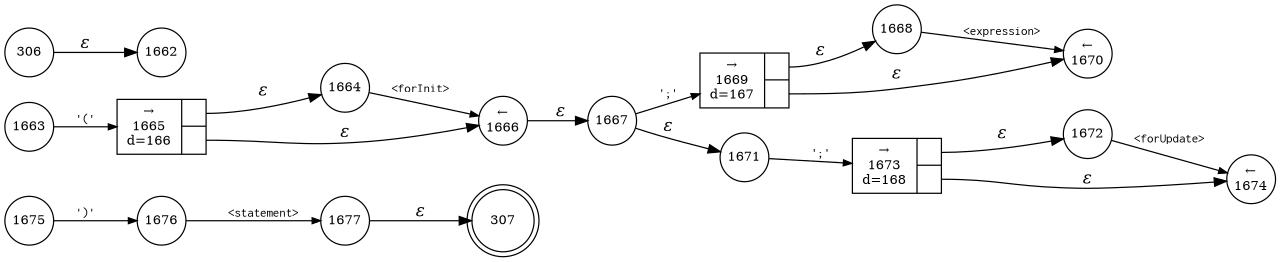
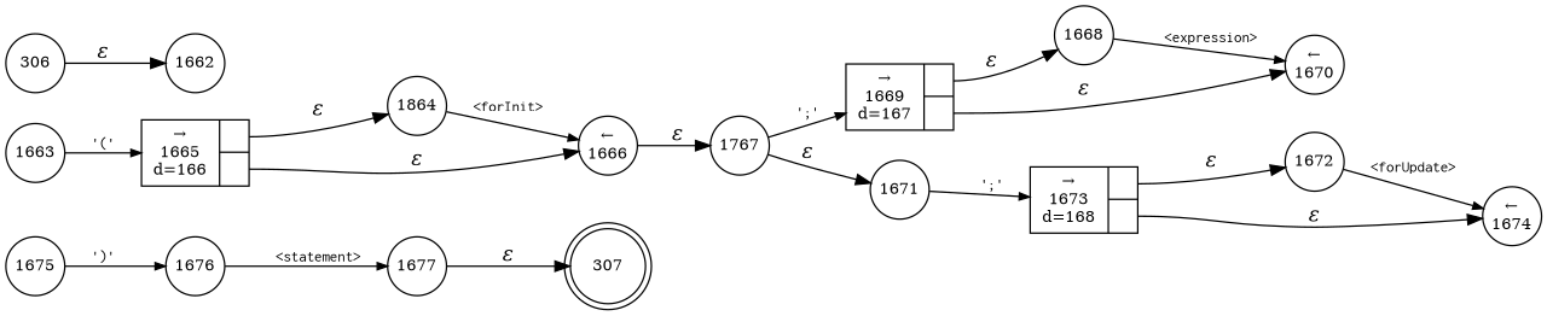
  digraph {
    rankdir=LR
    node [fixedsize=true fontsize=11 shape=circle peripheries=1]
    edge [fontname="Times-Italic"]
    n1 [label=307 shape=doublecircle width=.6 peripheries=""]
-   n2 [label=1664 width=.55]
+   n2 [label=1864 width=.55]
    n3 [label="&larr;\n1666" width=.55]
-   n4 [label=1667 width=.55]
+   n4 [label=1767 width=.55]
    n5 [fixedsize=false label="{&rarr;\n1665\nd=166|{<p0>|<p1>}}" shape=record]
    n6 [fixedsize=false label="{&rarr;\n1669\nd=167|{<p0>|<p1>}}" shape=record]
    n7 [label=1671 width=.55]
    n8 [label=1668 width=.55]
    n9 [label="&larr;\n1670" width=.55]
    n10 [fixedsize=false label="{&rarr;\n1673\nd=168|{<p0>|<p1>}}" shape=record]
    n11 [label=1672 width=.55]
    n12 [label="&larr;\n1674" width=.55]
    n13 [label=1675 width=.55]
    n14 [label=1676 width=.55]
    n15 [label=1677 width=.55]
    n16 [label=306 width=.55]
    n17 [label=1662 width=.55]
    n18 [label=1663 width=.55]
    n2 -> n3 [arrowhead=normal arrowsize=.7 fontname=Courier fontsize=11 label="<forInit>"]
    n3 -> n4 [label="&epsilon;"]
    n4 -> n6 [arrowhead=normal arrowsize=.7 fontname=Courier fontsize=11 label="';'"]
    n4 -> n7 [label="&epsilon;"]
    n5 -> n2 [label="&epsilon;" tailport=p0]
    n5 -> n3 [label="&epsilon;" tailport=p1]
    n6 -> n8 [label="&epsilon;" tailport=p0]
    n6 -> n9 [label="&epsilon;" tailport=p1]
    n7 -> n10 [arrowhead=normal arrowsize=.7 fontname=Courier fontsize=11 label="';'"]
    n8 -> n9 [arrowhead=normal arrowsize=.7 fontname=Courier fontsize=11 label="<expression>"]
    n10 -> n11 [label="&epsilon;" tailport=p0]
    n10 -> n12 [label="&epsilon;" tailport=p1]
    n11 -> n12 [arrowhead=normal arrowsize=.7 fontname=Courier fontsize=11 label="<forUpdate>"]
    n13 -> n14 [arrowhead=normal arrowsize=.7 fontname=Courier fontsize=11 label="')'"]
    n14 -> n15 [arrowhead=normal arrowsize=.7 fontname=Courier fontsize=11 label="<statement>"]
    n15 -> n1 [label="&epsilon;"]
    n16 -> n17 [label="&epsilon;"]
    n18 -> n5 [arrowhead=normal arrowsize=.7 fontname=Courier fontsize=11 label="'('"]
  }
